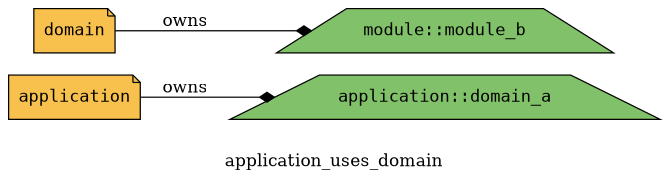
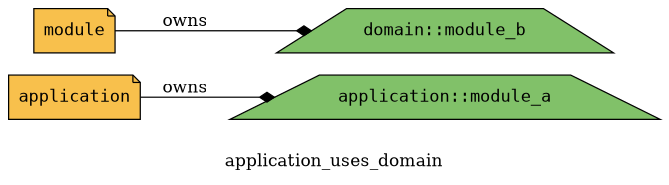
  digraph {
    label=application_uses_domain
    rankdir=LR
    node [fillcolor="#f8c04c" fontname=monospace shape=note style=filled]
    edge [arrowhead=diamond color="#000000" constraint=true style=solid]
    n1 [label=application]
-   n2 [fillcolor="#81c169" label="application::domain_a" shape=trapezium]
-   n3 [label=domain]
-   n4 [fillcolor="#81c169" label="module::module_b" shape=trapezium]
+   n2 [fillcolor="#81c169" label="application::module_a" shape=trapezium]
+   n3 [label=module]
+   n4 [fillcolor="#81c169" label="domain::module_b" shape=trapezium]
    n1 -> n2 [label=owns]
    n3 -> n4 [label=owns]
  }
